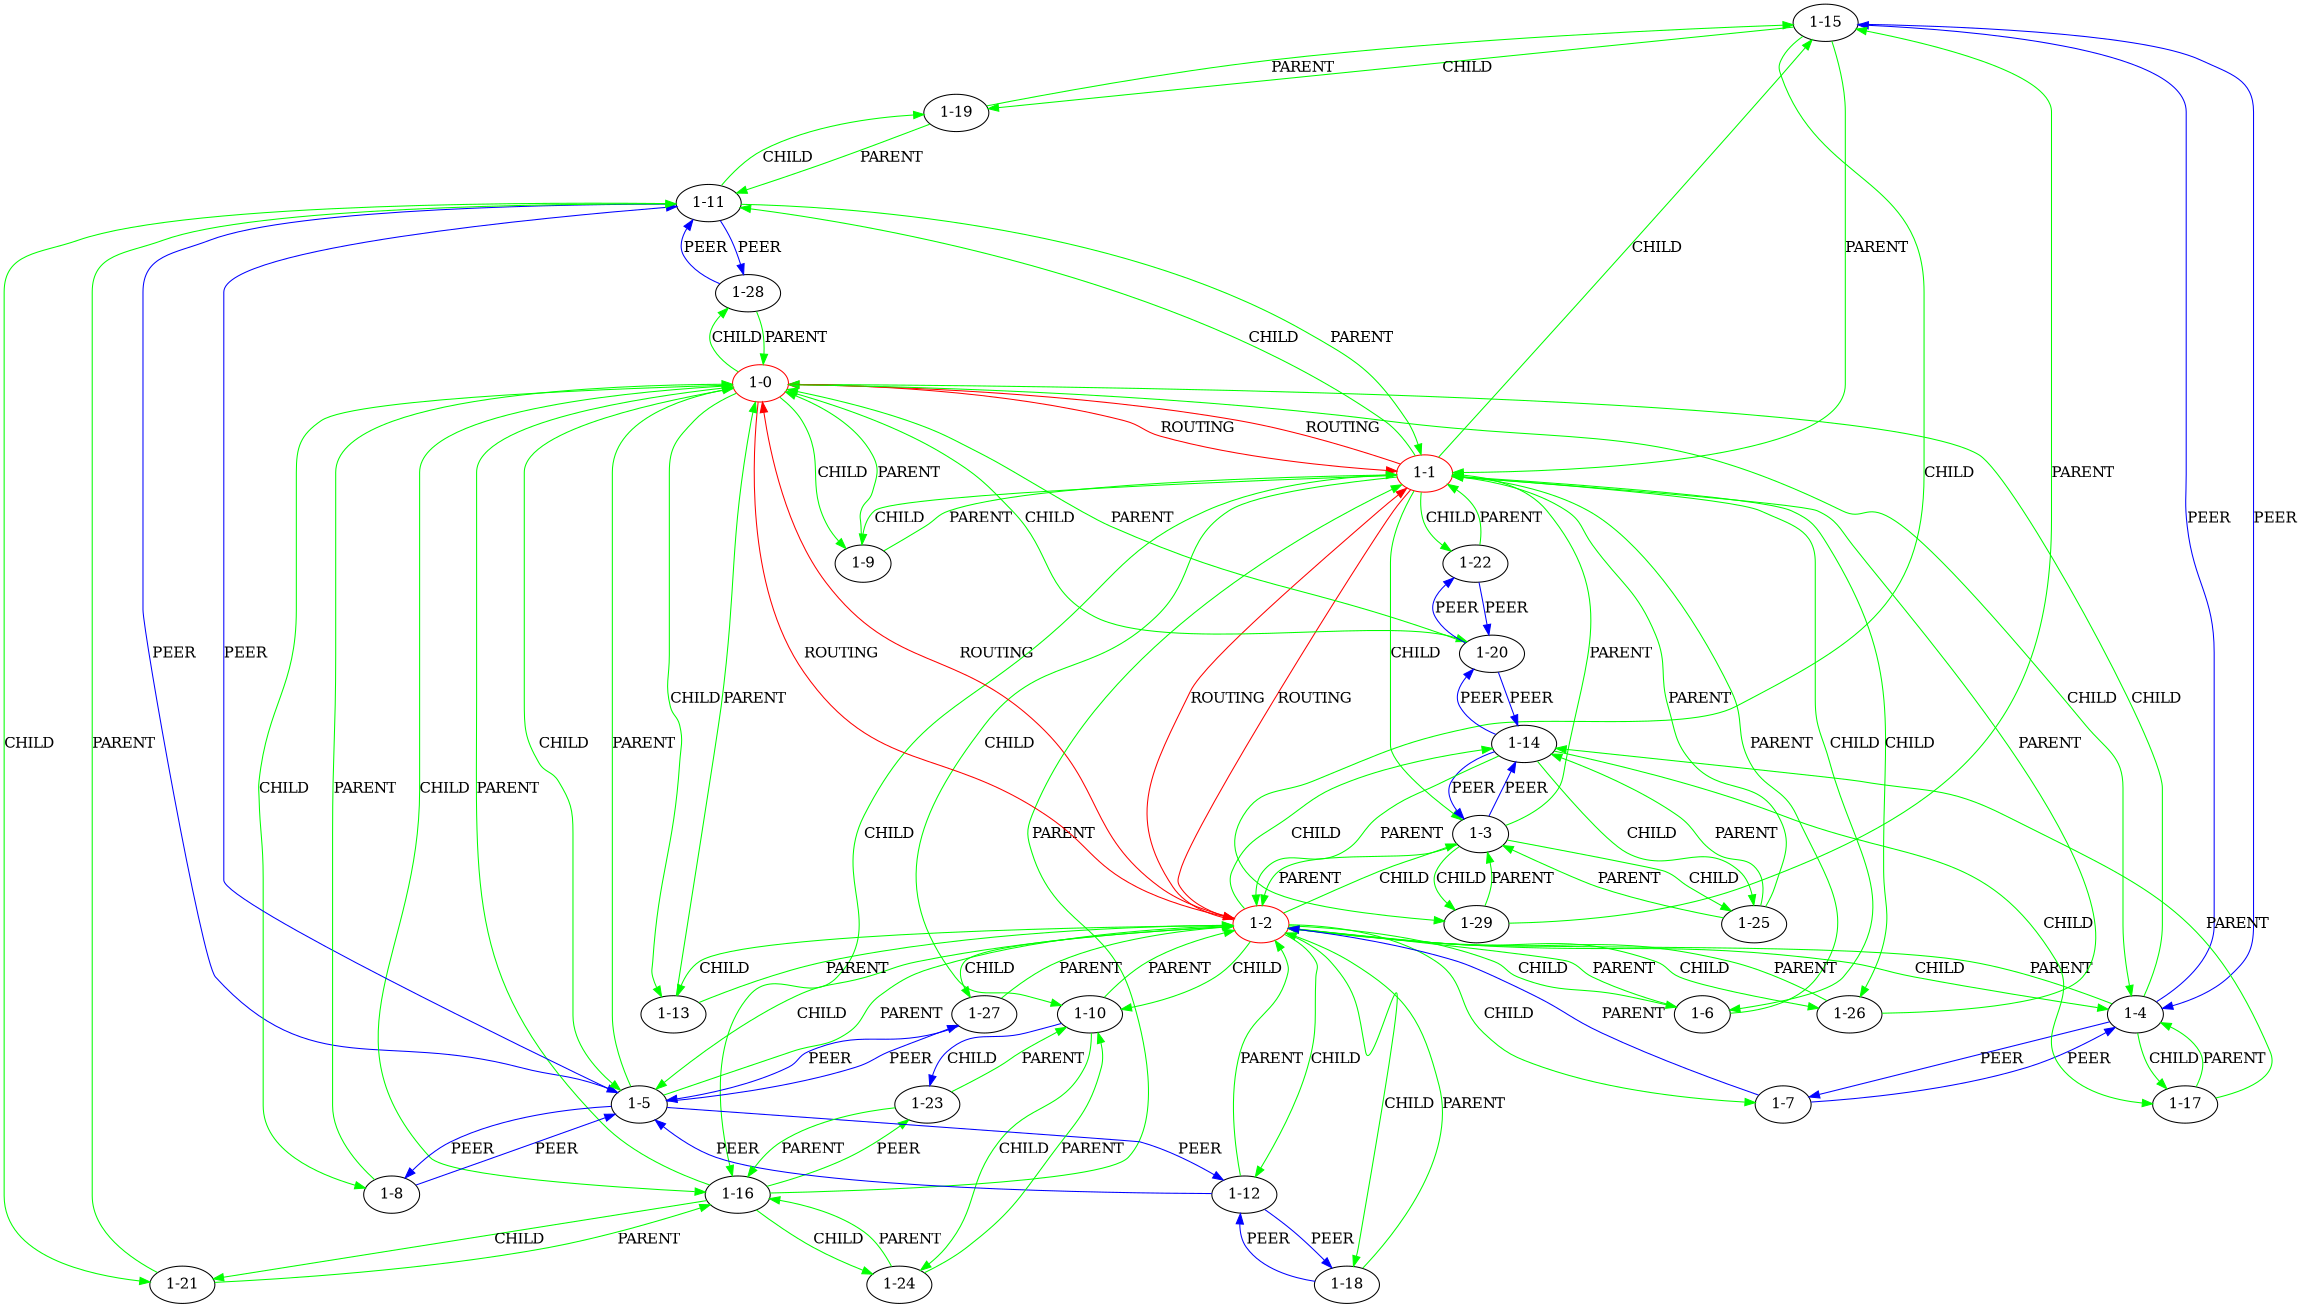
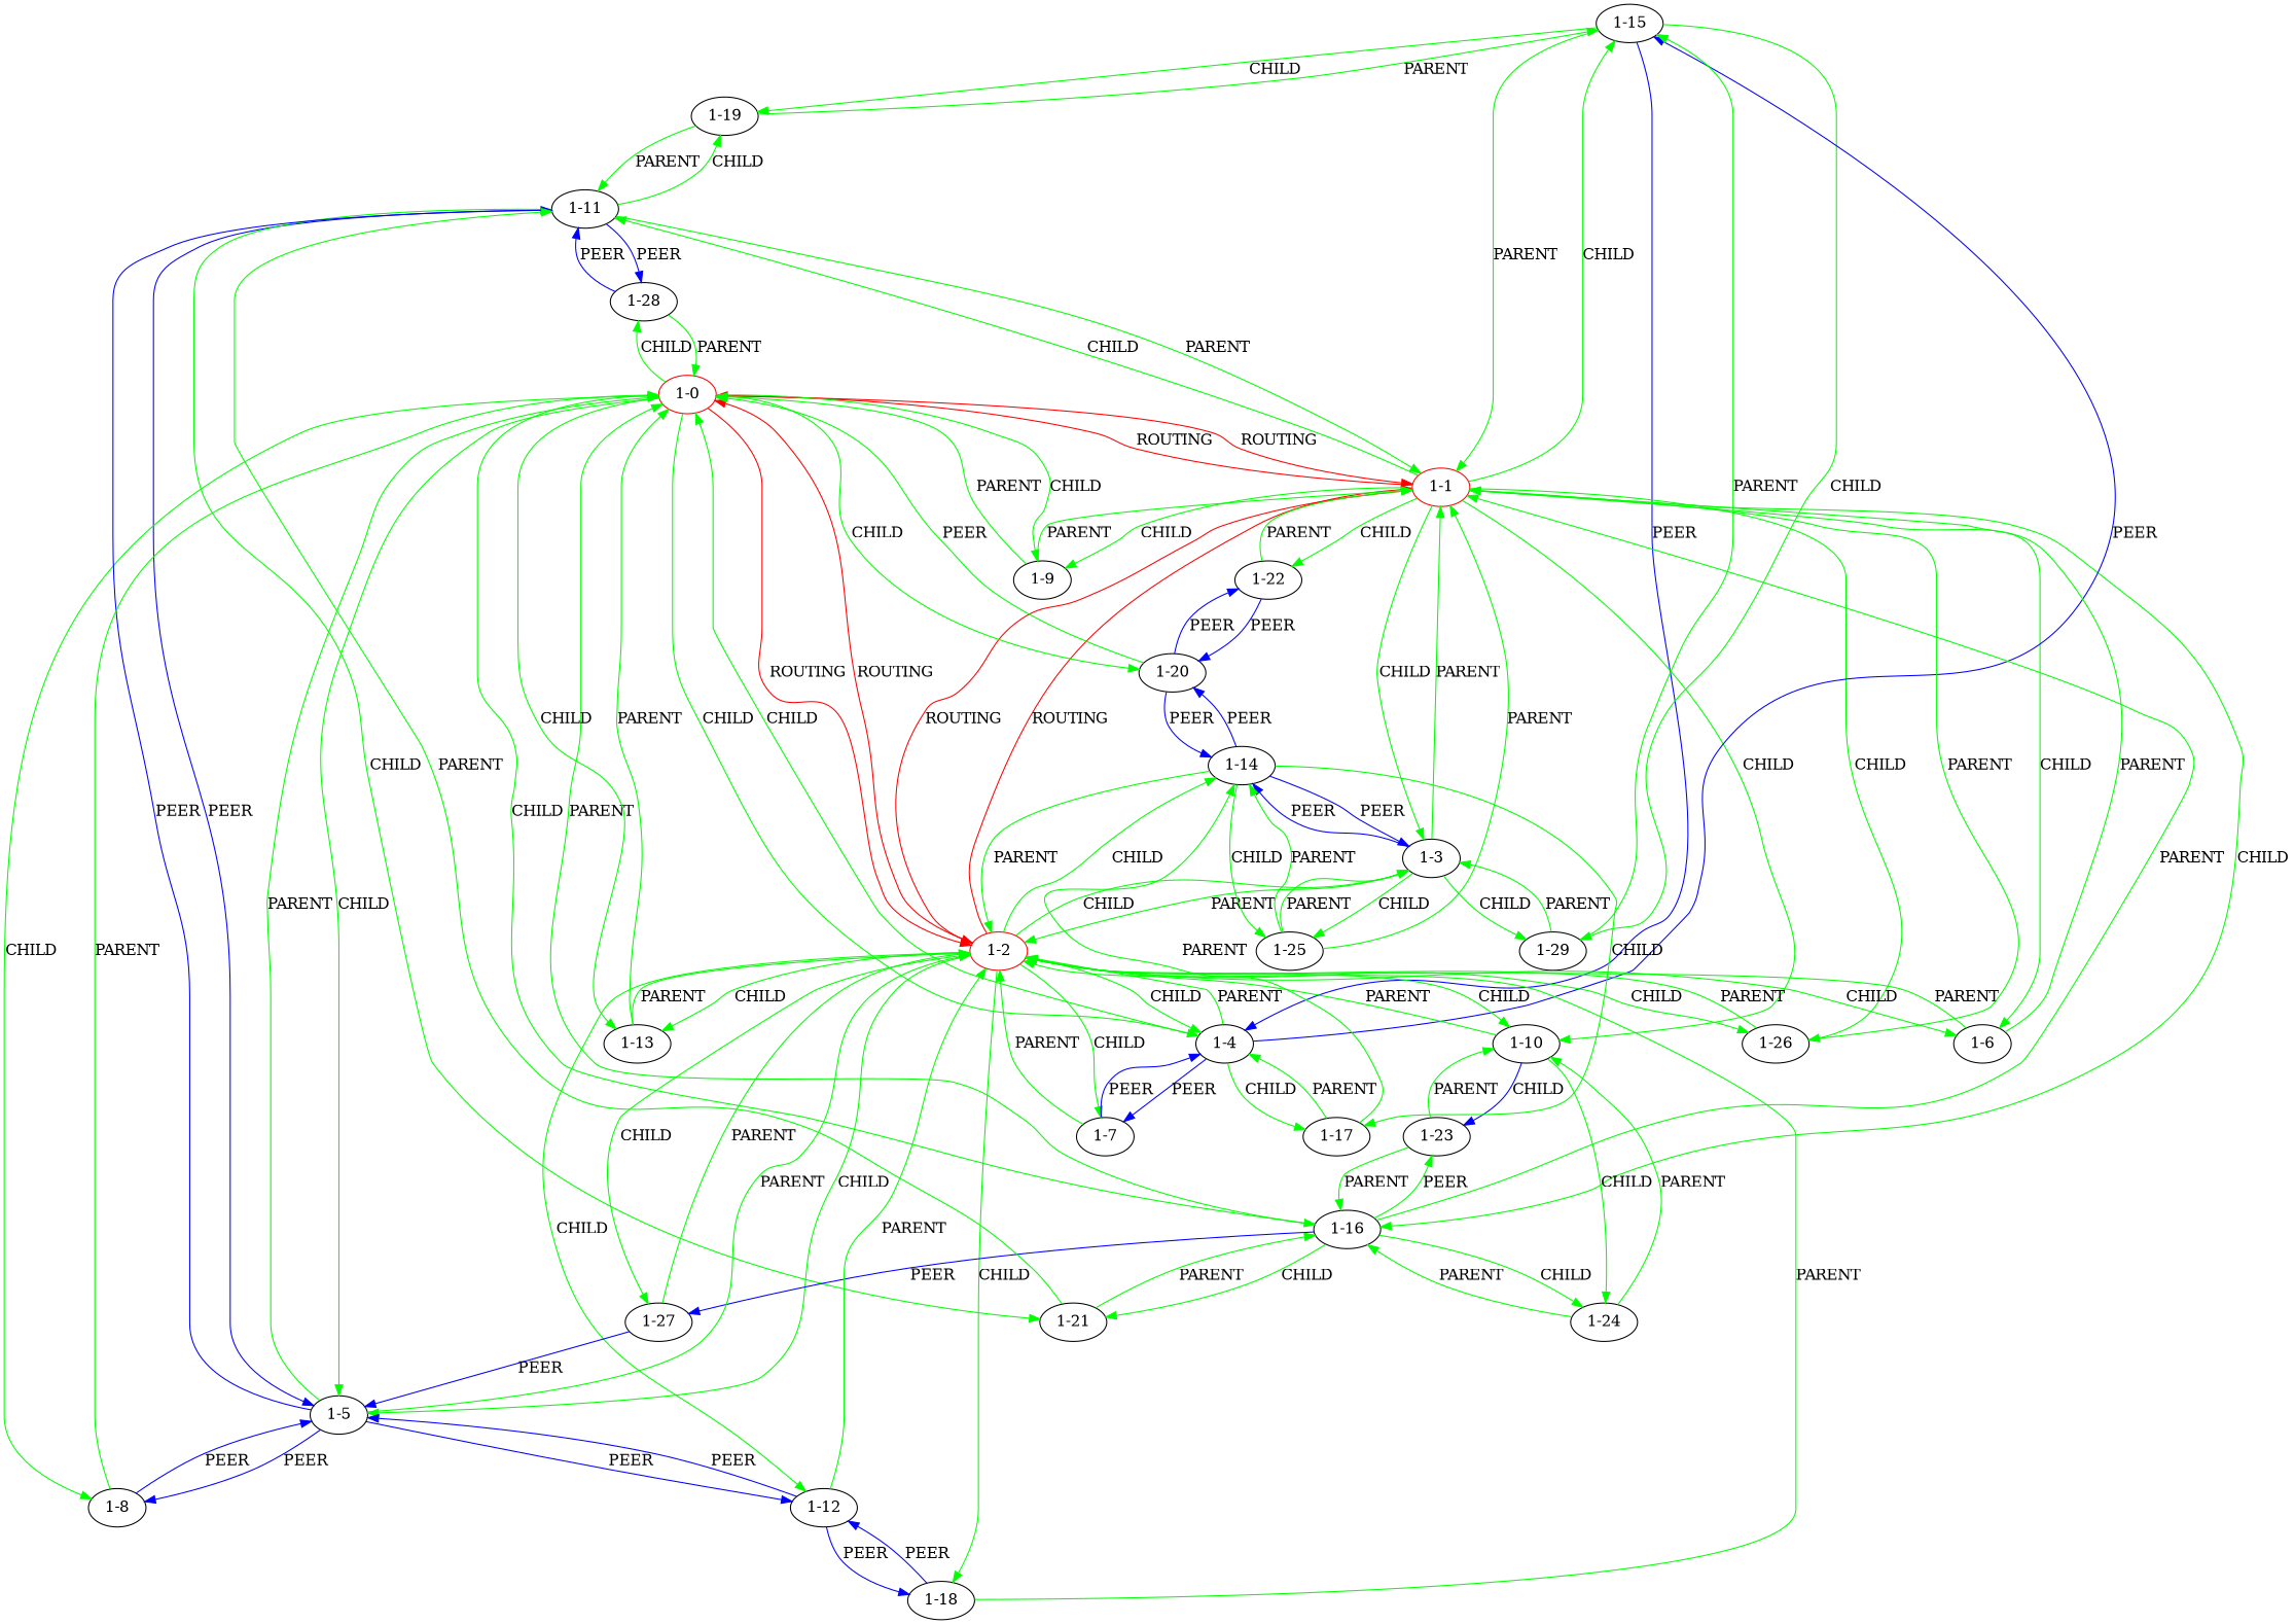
  strict digraph {
    node [is_core=False]
    edge [color=green]
    "1-15"
    "1-19"
    "1-1" [color=red is_core=True]
    "1-4"
    "1-29"
    "1-11"
    "1-3"
    "1-2" [color=red is_core=True]
    "1-16"
    "1-0" [color=red is_core=True]
    "1-10"
    "1-9"
    "1-6"
    "1-26"
    "1-22"
    "1-17"
    "1-7"
    "1-14"
    "1-25"
    "1-20"
    "1-5"
    "1-13"
    "1-12"
    "1-18"
    "1-27"
    "1-24"
    "1-21"
    "1-23"
    "1-28"
    "1-8"
    "1-15" -> "1-19" [label=CHILD]
    "1-15" -> "1-1" [label=PARENT]
    "1-15" -> "1-4" [color=blue label=PEER]
    "1-15" -> "1-29" [label=CHILD]
    "1-19" -> "1-15" [label=PARENT]
    "1-19" -> "1-11" [label=PARENT]
    "1-1" -> "1-15" [label=CHILD]
    "1-1" -> "1-11" [label=CHILD]
    "1-1" -> "1-3" [label=CHILD]
    "1-1" -> "1-2" [color=red label=ROUTING]
    "1-1" -> "1-16" [label=CHILD]
    "1-1" -> "1-0" [color=red label=ROUTING]
    "1-1" -> "1-10" [label=CHILD]
    "1-1" -> "1-9" [label=CHILD]
    "1-1" -> "1-6" [label=CHILD]
    "1-1" -> "1-26" [label=CHILD]
    "1-1" -> "1-22" [label=CHILD]
    "1-4" -> "1-15" [color=blue label=PEER]
    "1-4" -> "1-2" [label=PARENT]
    "1-4" -> "1-0" [label=CHILD]
    "1-4" -> "1-17" [label=CHILD]
    "1-4" -> "1-7" [color=blue label=PEER]
    "1-29" -> "1-15" [label=PARENT]
    "1-29" -> "1-3" [label=PARENT]
    "1-11" -> "1-19" [label=CHILD]
    "1-11" -> "1-1" [label=PARENT]
    "1-11" -> "1-5" [color=blue label=PEER]
    "1-11" -> "1-21" [label=CHILD]
    "1-11" -> "1-28" [color=blue label=PEER]
    "1-3" -> "1-1" [label=PARENT]
    "1-3" -> "1-29" [label=CHILD]
    "1-3" -> "1-2" [label=PARENT]
    "1-3" -> "1-14" [color=blue label=PEER]
    "1-3" -> "1-25" [label=CHILD]
    "1-2" -> "1-1" [color=red label=ROUTING]
    "1-2" -> "1-4" [label=CHILD]
    "1-2" -> "1-3" [label=CHILD]
    "1-2" -> "1-0" [color=red label=ROUTING]
    "1-2" -> "1-10" [label=CHILD]
    "1-2" -> "1-6" [label=CHILD]
    "1-2" -> "1-26" [label=CHILD]
    "1-2" -> "1-7" [label=CHILD]
    "1-2" -> "1-14" [label=CHILD]
    "1-2" -> "1-5" [label=CHILD]
    "1-2" -> "1-13" [label=CHILD]
    "1-2" -> "1-12" [label=CHILD]
    "1-2" -> "1-18" [label=CHILD]
    "1-2" -> "1-27" [label=CHILD]
    "1-16" -> "1-1" [label=PARENT]
    "1-16" -> "1-0" [label=PARENT]
    "1-16" -> "1-24" [label=CHILD]
    "1-16" -> "1-21" [label=CHILD]
    "1-16" -> "1-23" [label=PEER]
    "1-0" -> "1-1" [color=red label=ROUTING]
    "1-0" -> "1-4" [label=CHILD]
    "1-0" -> "1-2" [color=red label=ROUTING]
    "1-0" -> "1-16" [label=CHILD]
    "1-0" -> "1-9" [label=CHILD]
    "1-0" -> "1-20" [label=CHILD]
    "1-0" -> "1-5" [label=CHILD]
    "1-0" -> "1-13" [label=CHILD]
    "1-0" -> "1-28" [label=CHILD]
    "1-0" -> "1-8" [label=CHILD]
    "1-10" -> "1-2" [label=PARENT]
    "1-10" -> "1-24" [label=CHILD]
    "1-10" -> "1-23" [color=blue label=CHILD]
    "1-9" -> "1-1" [label=PARENT]
    "1-9" -> "1-0" [label=PARENT]
    "1-6" -> "1-1" [label=PARENT]
    "1-6" -> "1-2" [label=PARENT]
    "1-26" -> "1-1" [label=PARENT]
    "1-26" -> "1-2" [label=PARENT]
    "1-22" -> "1-1" [label=PARENT]
    "1-22" -> "1-20" [color=blue label=PEER]
    "1-17" -> "1-4" [label=PARENT]
    "1-17" -> "1-14" [label=PARENT]
    "1-7" -> "1-4" [color=blue label=PEER]
-   "1-7" -> "1-2" [color=blue label=PARENT]
+   "1-7" -> "1-2" [label=PARENT]
    "1-14" -> "1-3" [color=blue label=PEER]
    "1-14" -> "1-2" [label=PARENT]
    "1-14" -> "1-17" [label=CHILD]
    "1-14" -> "1-25" [label=CHILD]
    "1-14" -> "1-20" [color=blue label=PEER]
    "1-25" -> "1-1" [label=PARENT]
    "1-25" -> "1-3" [label=PARENT]
    "1-25" -> "1-14" [label=PARENT]
-   "1-20" -> "1-0" [label=PARENT]
+   "1-20" -> "1-0" [label=PEER]
    "1-20" -> "1-22" [color=blue label=PEER]
    "1-20" -> "1-14" [color=blue label=PEER]
    "1-5" -> "1-11" [color=blue label=PEER]
    "1-5" -> "1-2" [label=PARENT]
    "1-5" -> "1-0" [label=PARENT]
    "1-5" -> "1-12" [color=blue label=PEER]
-   "1-5" -> "1-27" [color=blue label=PEER]
+   "1-16" -> "1-27" [color=blue label=PEER]
    "1-5" -> "1-8" [color=blue label=PEER]
    "1-13" -> "1-2" [label=PARENT]
    "1-13" -> "1-0" [label=PARENT]
    "1-12" -> "1-2" [label=PARENT]
    "1-12" -> "1-5" [color=blue label=PEER]
    "1-12" -> "1-18" [color=blue label=PEER]
    "1-18" -> "1-2" [label=PARENT]
    "1-18" -> "1-12" [color=blue label=PEER]
    "1-27" -> "1-2" [label=PARENT]
    "1-27" -> "1-5" [color=blue label=PEER]
    "1-24" -> "1-16" [label=PARENT]
    "1-24" -> "1-10" [label=PARENT]
    "1-21" -> "1-11" [label=PARENT]
    "1-21" -> "1-16" [label=PARENT]
    "1-23" -> "1-16" [label=PARENT]
    "1-23" -> "1-10" [label=PARENT]
    "1-28" -> "1-11" [color=blue label=PEER]
    "1-28" -> "1-0" [label=PARENT]
    "1-8" -> "1-0" [label=PARENT]
    "1-8" -> "1-5" [color=blue label=PEER]
  }
